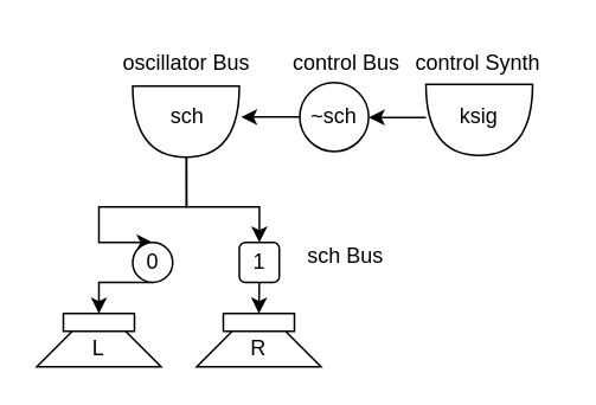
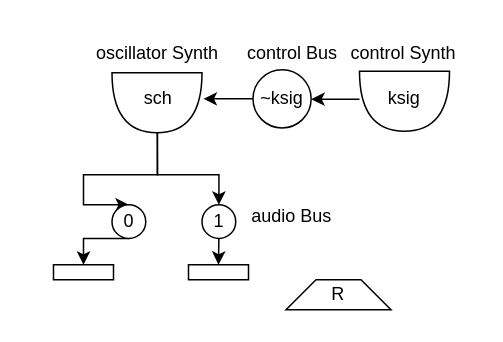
  <mxCell id="0" />
  <mxCell id="1" parent="0" />
  <mxCell id="2" style="edgeStyle=orthogonalEdgeStyle;rounded=0;orthogonalLoop=1;jettySize=auto;html=1;exitX=0.465;exitY=1;exitDx=0;exitDy=0;exitPerimeter=0;entryX=1;entryY=0.5;entryDx=0;entryDy=0;" edge="1" parent="1" source="3" target="13"><mxGeometry relative="1" as="geometry" /></mxCell>
  <mxCell id="3" value="" style="shape=or;whiteSpace=wrap;html=1;rotation=90;" parent="1" vertex="1"><mxGeometry x="249" y="37" width="40" height="60" as="geometry" /></mxCell>
  <mxCell id="4" value="ksig" style="text;html=1;align=center;verticalAlign=middle;whiteSpace=wrap;rounded=0;" parent="1" vertex="1"><mxGeometry x="249" y="50" width="40" height="30" as="geometry" /></mxCell>
  <mxCell id="5" style="edgeStyle=orthogonalEdgeStyle;rounded=0;orthogonalLoop=1;jettySize=auto;html=1;exitX=0.5;exitY=1;exitDx=0;exitDy=0;entryX=0.5;entryY=0;entryDx=0;entryDy=0;" parent="1" target="10" edge="1"><mxGeometry relative="1" as="geometry"><Array as="points"><mxPoint x="105" y="116" /><mxPoint x="55" y="116" /></Array><mxPoint x="104.25" y="86" as="sourcePoint" /></mxGeometry></mxCell>
  <mxCell id="6" style="edgeStyle=orthogonalEdgeStyle;rounded=0;orthogonalLoop=1;jettySize=auto;html=1;exitX=0.5;exitY=1;exitDx=0;exitDy=0;entryX=0.5;entryY=0;entryDx=0;entryDy=0;" parent="1" target="12" edge="1"><mxGeometry relative="1" as="geometry"><Array as="points"><mxPoint x="105" y="116" /><mxPoint x="145" y="116" /></Array><mxPoint x="104.25" y="86" as="sourcePoint" /></mxGeometry></mxCell>
  <mxCell id="7" value="" style="rounded=0;whiteSpace=wrap;html=1;" parent="1" vertex="1"><mxGeometry x="35" y="176" width="40" height="10" as="geometry" /></mxCell>
- <mxCell id="8" value="L" style="shape=trapezoid;perimeter=trapezoidPerimeter;whiteSpace=wrap;html=1;fixedSize=1;" parent="1" vertex="1"><mxGeometry x="20" y="186" width="70" height="20" as="geometry" /></mxCell>
  <mxCell id="9" style="edgeStyle=orthogonalEdgeStyle;rounded=0;orthogonalLoop=1;jettySize=auto;html=1;exitX=0.5;exitY=1;exitDx=0;exitDy=0;entryX=0.5;entryY=0;entryDx=0;entryDy=0;" parent="1" source="10" target="7" edge="1"><mxGeometry relative="1" as="geometry" /></mxCell>
  <mxCell id="10" value="0" style="ellipse;whiteSpace=wrap;html=1;aspect=fixed;" parent="1" vertex="1"><mxGeometry x="74" y="136" width="22.5" height="22.5" as="geometry" /></mxCell>
  <mxCell id="11" style="edgeStyle=orthogonalEdgeStyle;rounded=0;orthogonalLoop=1;jettySize=auto;html=1;exitX=0.5;exitY=1;exitDx=0;exitDy=0;entryX=0.5;entryY=0;entryDx=0;entryDy=0;" parent="1" source="12" target="14" edge="1"><mxGeometry relative="1" as="geometry" /></mxCell>
- <mxCell id="12" value="1" style="whiteSpace=wrap;html=1;aspect=fixed;rounded=1;" parent="1" vertex="1"><mxGeometry x="134" y="136" width="22.5" height="22.5" as="geometry" /></mxCell>
- <mxCell id="13" value="~sch" style="ellipse;whiteSpace=wrap;html=1;aspect=fixed;" parent="1" vertex="1"><mxGeometry x="168" y="46" width="38.75" height="38.75" as="geometry" /></mxCell>
+ <mxCell id="12" value="1" style="ellipse;whiteSpace=wrap;html=1;aspect=fixed;" parent="1" vertex="1"><mxGeometry x="134" y="136" width="22.5" height="22.5" as="geometry" /></mxCell>
+ <mxCell id="13" value="~ksig" style="ellipse;whiteSpace=wrap;html=1;aspect=fixed;" parent="1" vertex="1"><mxGeometry x="168" y="46" width="38.75" height="38.75" as="geometry" /></mxCell>
  <mxCell id="14" value="" style="rounded=0;whiteSpace=wrap;html=1;" parent="1" vertex="1"><mxGeometry x="125" y="176" width="40" height="10" as="geometry" /></mxCell>
- <mxCell id="15" value="R" style="shape=trapezoid;perimeter=trapezoidPerimeter;whiteSpace=wrap;html=1;fixedSize=1;" parent="1" vertex="1"><mxGeometry x="110" y="186" width="70" height="20" as="geometry" /></mxCell>
+ <mxCell id="15" value="R" style="shape=trapezoid;perimeter=trapezoidPerimeter;whiteSpace=wrap;html=1;fixedSize=1;" parent="1" vertex="1"><mxGeometry x="190" y="186" width="70" height="20" as="geometry" /></mxCell>
  <mxCell id="16" value="" style="shape=or;whiteSpace=wrap;html=1;rotation=90;" vertex="1" parent="1"><mxGeometry x="84" y="38" width="40" height="60" as="geometry" /></mxCell>
  <mxCell id="17" style="edgeStyle=orthogonalEdgeStyle;rounded=0;orthogonalLoop=1;jettySize=auto;html=1;exitX=0;exitY=0.5;exitDx=0;exitDy=0;entryX=0.425;entryY=-0.017;entryDx=0;entryDy=0;entryPerimeter=0;" edge="1" parent="1" source="13" target="16"><mxGeometry relative="1" as="geometry" /></mxCell>
  <mxCell id="18" value="sch" style="text;html=1;align=center;verticalAlign=middle;whiteSpace=wrap;rounded=0;" vertex="1" parent="1"><mxGeometry x="85" y="50.38" width="40" height="30" as="geometry" /></mxCell>
  <mxCell id="19" value="control Bus" style="text;html=1;align=center;verticalAlign=middle;whiteSpace=wrap;rounded=0;" vertex="1" parent="1"><mxGeometry x="149.5" y="20" width="89" height="30" as="geometry" /></mxCell>
- <mxCell id="20" value="sch Bus" style="text;html=1;align=center;verticalAlign=middle;whiteSpace=wrap;rounded=0;" vertex="1" parent="1"><mxGeometry x="164" y="128.5" width="60" height="30" as="geometry" /></mxCell>
+ <mxCell id="20" value="audio Bus" style="text;html=1;align=center;verticalAlign=middle;whiteSpace=wrap;rounded=0;" vertex="1" parent="1"><mxGeometry x="164" y="128.5" width="60" height="30" as="geometry" /></mxCell>
  <mxCell id="21" value="control Synth" style="text;html=1;align=center;verticalAlign=middle;whiteSpace=wrap;rounded=0;" vertex="1" parent="1"><mxGeometry x="224" y="20.38" width="89" height="30" as="geometry" /></mxCell>
- <mxCell id="22" value="oscillator Bus" style="text;html=1;align=center;verticalAlign=middle;whiteSpace=wrap;rounded=0;" vertex="1" parent="1"><mxGeometry x="59.5" y="20.38" width="89" height="30" as="geometry" /></mxCell>
+ <mxCell id="22" value="oscillator Synth" style="text;html=1;align=center;verticalAlign=middle;whiteSpace=wrap;rounded=0;" vertex="1" parent="1"><mxGeometry x="59.5" y="20.38" width="89" height="30" as="geometry" /></mxCell>
